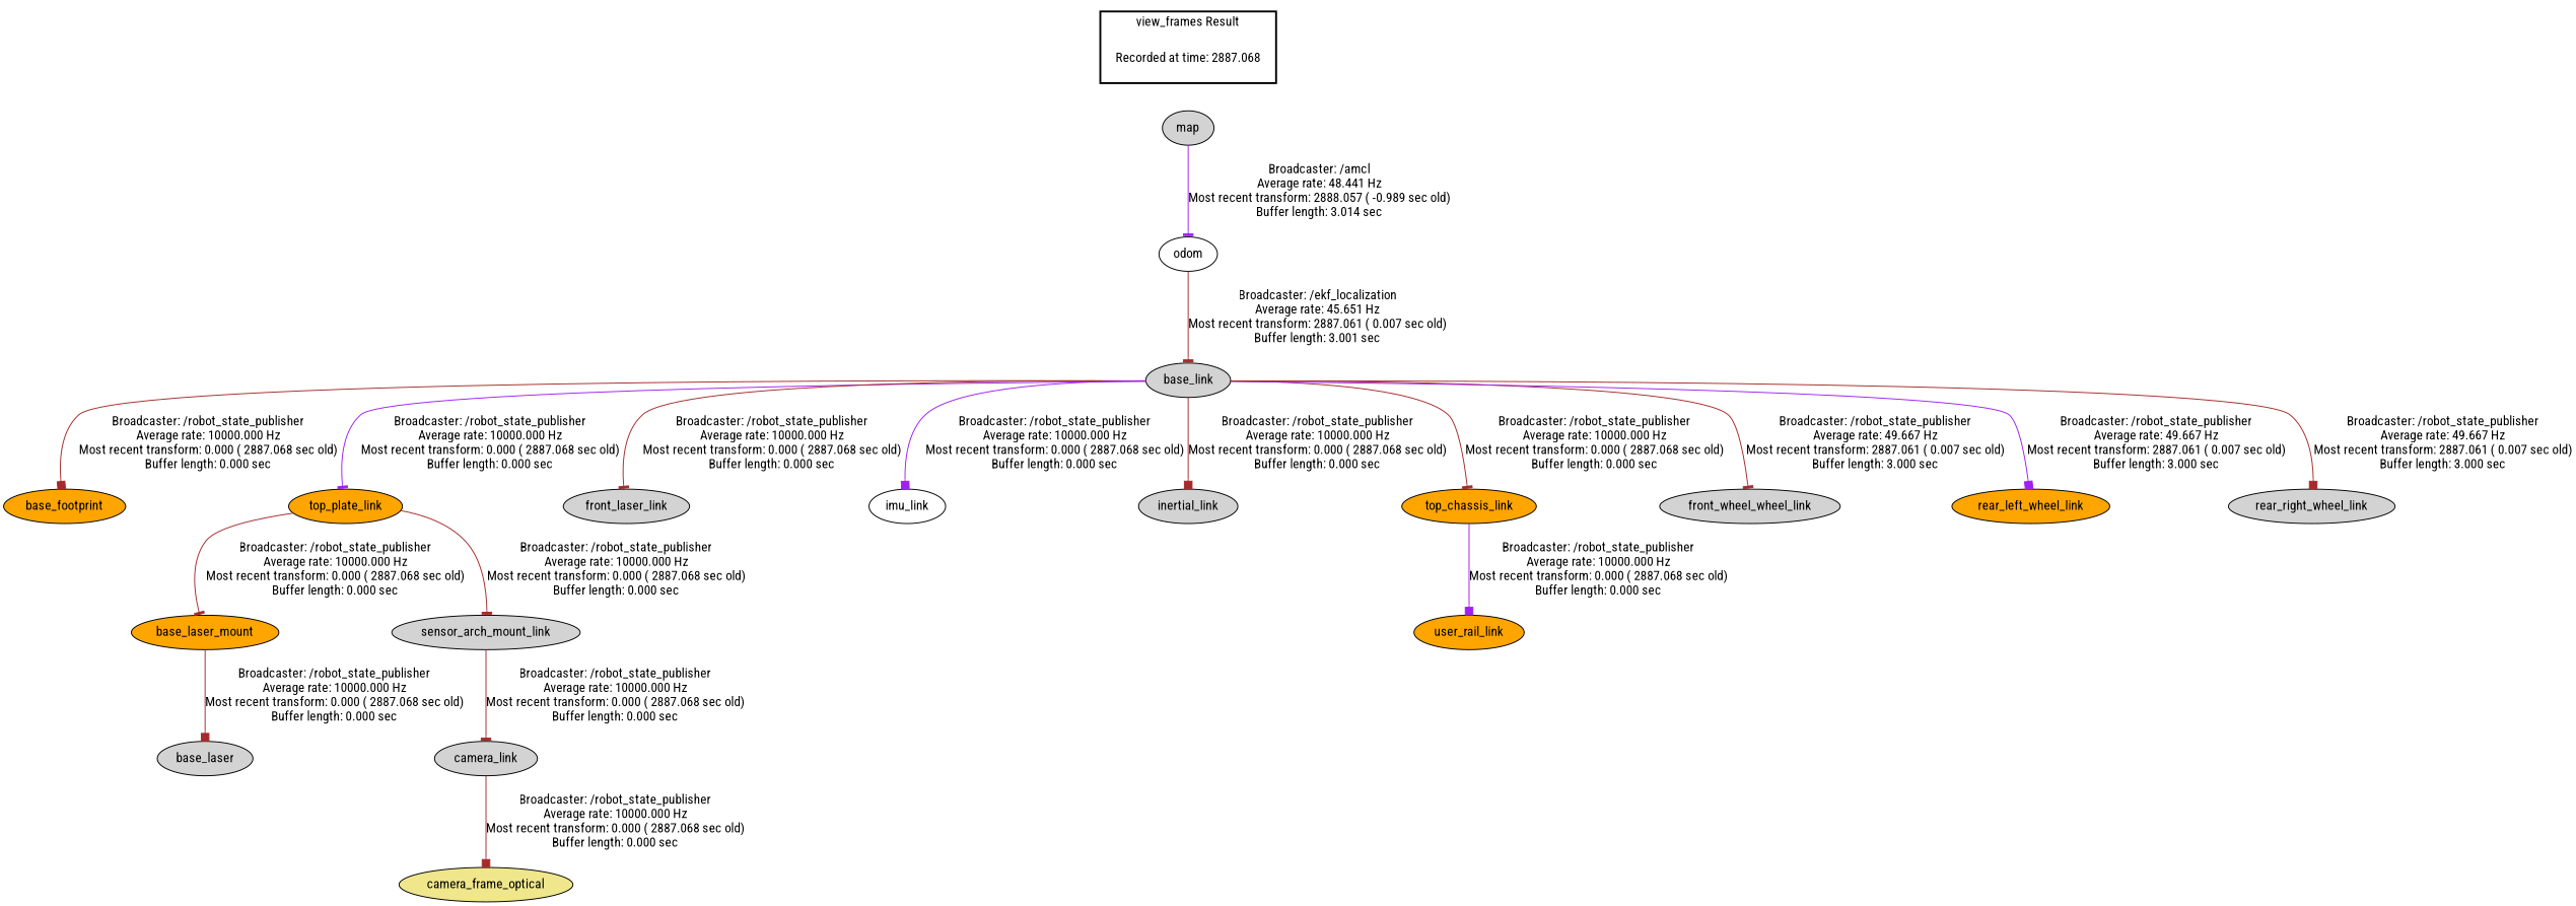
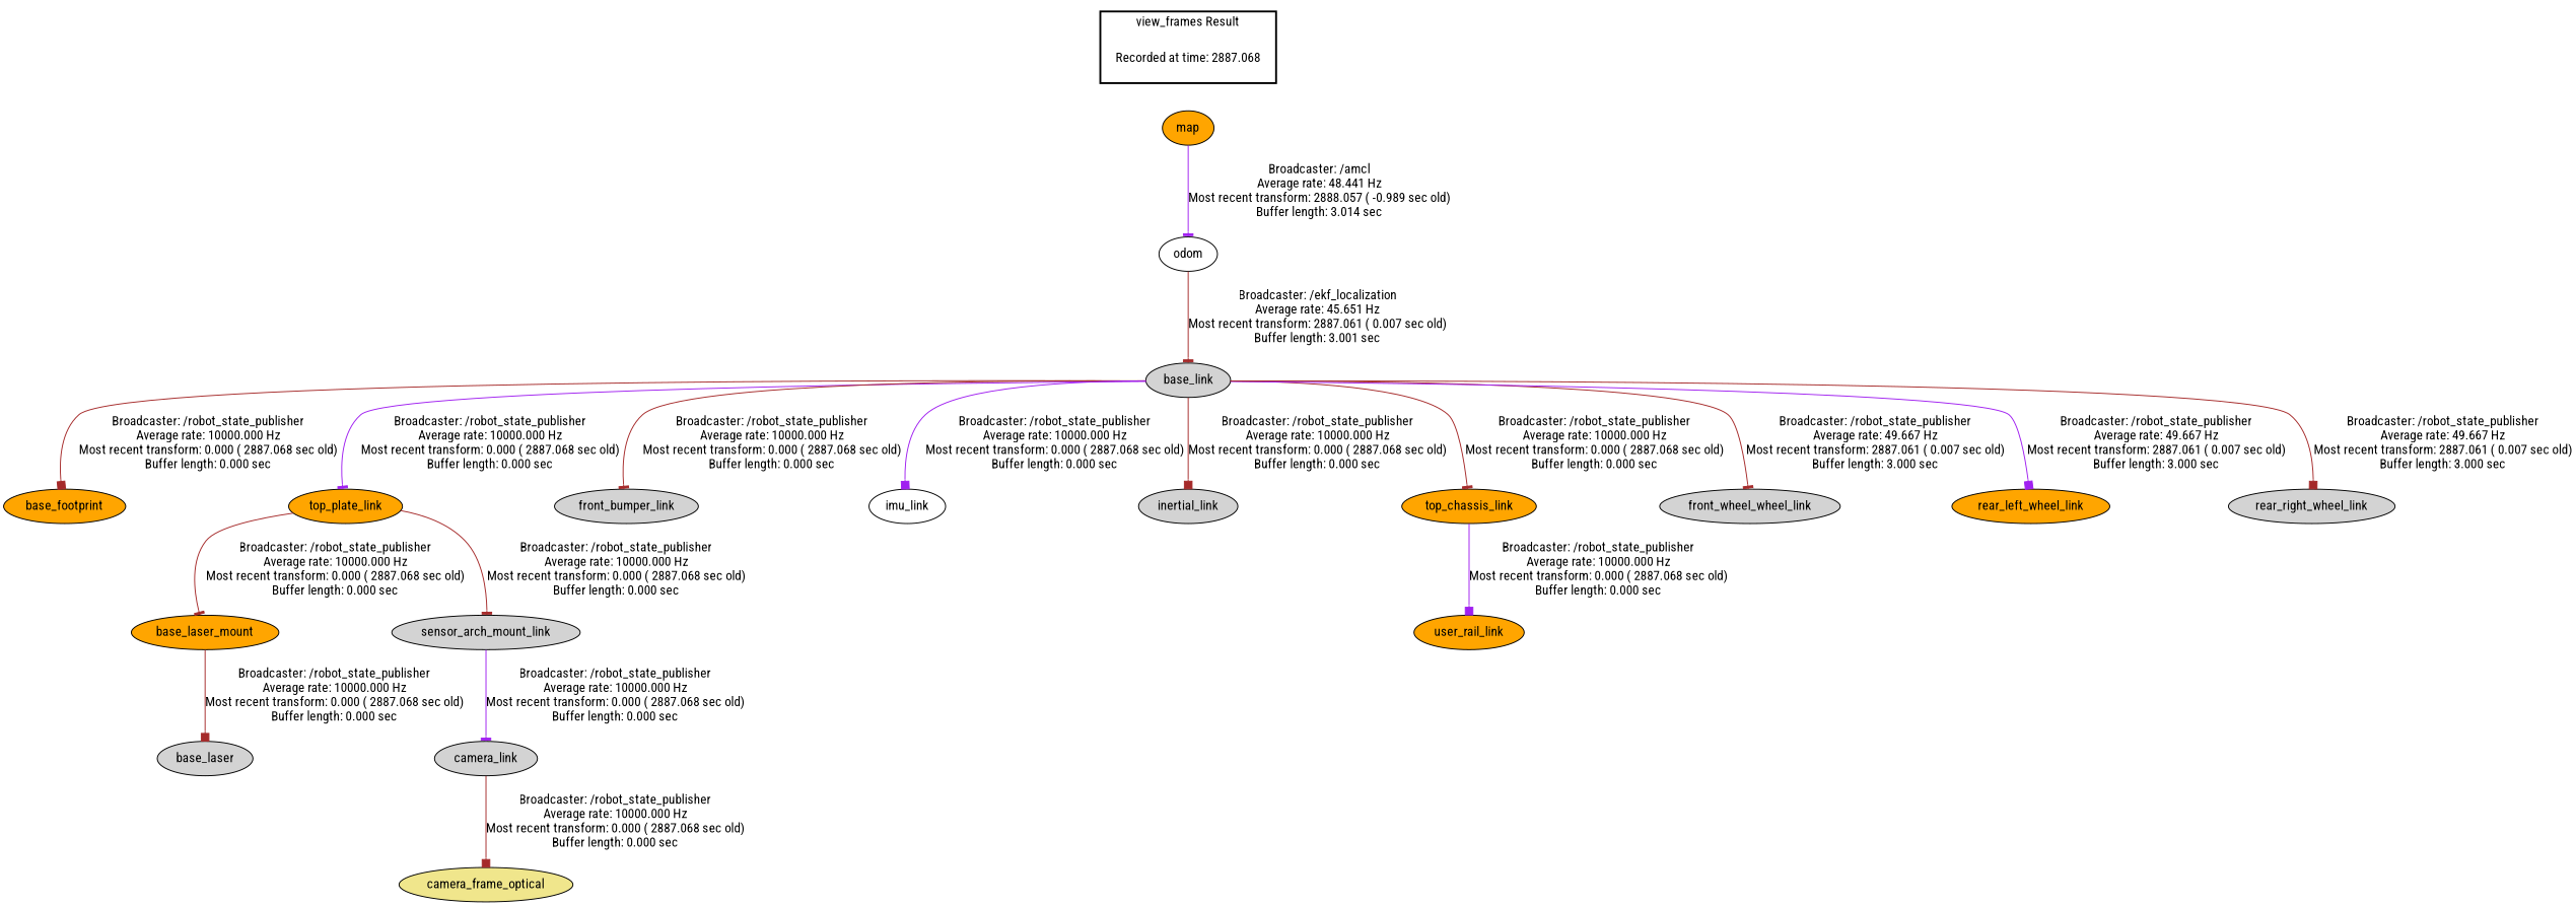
  digraph {
    fontname="Roboto Condensed"
    node [fillcolor=lightgrey fontname="Roboto Condensed" style=filled]
    edge [fontname="Roboto Condensed" arrowhead=tee color=brown]
    "Recorded at time: 2887.068" [fillcolor=white shape=plaintext]
-   map
+   map [fillcolor=orange]
    base_footprint [fillcolor=orange]
    base_link
    top_plate_link [fillcolor=orange]
-   front_bumper_link [label=front_laser_link]
+   front_bumper_link
    imu_link [fillcolor=white]
    inertial_link
    top_chassis_link [fillcolor=orange]
    n10 [label=front_wheel_wheel_link]
    rear_left_wheel_link [fillcolor=orange]
    rear_right_wheel_link
    base_laser_mount [fillcolor=orange]
    sensor_arch_mount_link
    user_rail_link [fillcolor=orange]
    odom [fillcolor=white]
    base_laser
    camera_link
    camera_frame_optical [fillcolor=khaki]
    subgraph cluster_1 {
      color=black
      label="view_frames Result"
      style=bold
      "Recorded at time: 2887.068"
    }
    "Recorded at time: 2887.068" -> map [style=invis arrowhead="" color=""]
    map -> odom [color=purple label="Broadcaster: /amcl\nAverage rate: 48.441 Hz\nMost recent transform: 2888.057 ( -0.989 sec old)\nBuffer length: 3.014 sec\n"]
    base_link -> base_footprint [arrowhead=box label="Broadcaster: /robot_state_publisher\nAverage rate: 10000.000 Hz\nMost recent transform: 0.000 ( 2887.068 sec old)\nBuffer length: 0.000 sec\n"]
    base_link -> top_plate_link [color=purple label="Broadcaster: /robot_state_publisher\nAverage rate: 10000.000 Hz\nMost recent transform: 0.000 ( 2887.068 sec old)\nBuffer length: 0.000 sec\n"]
    base_link -> front_bumper_link [label="Broadcaster: /robot_state_publisher\nAverage rate: 10000.000 Hz\nMost recent transform: 0.000 ( 2887.068 sec old)\nBuffer length: 0.000 sec\n"]
    base_link -> imu_link [arrowhead=box color=purple label="Broadcaster: /robot_state_publisher\nAverage rate: 10000.000 Hz\nMost recent transform: 0.000 ( 2887.068 sec old)\nBuffer length: 0.000 sec\n"]
    base_link -> inertial_link [arrowhead=box label="Broadcaster: /robot_state_publisher\nAverage rate: 10000.000 Hz\nMost recent transform: 0.000 ( 2887.068 sec old)\nBuffer length: 0.000 sec\n"]
    base_link -> top_chassis_link [label="Broadcaster: /robot_state_publisher\nAverage rate: 10000.000 Hz\nMost recent transform: 0.000 ( 2887.068 sec old)\nBuffer length: 0.000 sec\n"]
    base_link -> n10 [label="Broadcaster: /robot_state_publisher\nAverage rate: 49.667 Hz\nMost recent transform: 2887.061 ( 0.007 sec old)\nBuffer length: 3.000 sec\n"]
    base_link -> rear_left_wheel_link [arrowhead=box color=purple label="Broadcaster: /robot_state_publisher\nAverage rate: 49.667 Hz\nMost recent transform: 2887.061 ( 0.007 sec old)\nBuffer length: 3.000 sec\n"]
    base_link -> rear_right_wheel_link [arrowhead=box label="Broadcaster: /robot_state_publisher\nAverage rate: 49.667 Hz\nMost recent transform: 2887.061 ( 0.007 sec old)\nBuffer length: 3.000 sec\n"]
    top_plate_link -> base_laser_mount [label="Broadcaster: /robot_state_publisher\nAverage rate: 10000.000 Hz\nMost recent transform: 0.000 ( 2887.068 sec old)\nBuffer length: 0.000 sec\n"]
    top_plate_link -> sensor_arch_mount_link [label="Broadcaster: /robot_state_publisher\nAverage rate: 10000.000 Hz\nMost recent transform: 0.000 ( 2887.068 sec old)\nBuffer length: 0.000 sec\n"]
    top_chassis_link -> user_rail_link [arrowhead=box color=purple label="Broadcaster: /robot_state_publisher\nAverage rate: 10000.000 Hz\nMost recent transform: 0.000 ( 2887.068 sec old)\nBuffer length: 0.000 sec\n"]
    base_laser_mount -> base_laser [arrowhead=box label="Broadcaster: /robot_state_publisher\nAverage rate: 10000.000 Hz\nMost recent transform: 0.000 ( 2887.068 sec old)\nBuffer length: 0.000 sec\n"]
-   sensor_arch_mount_link -> camera_link [label="Broadcaster: /robot_state_publisher\nAverage rate: 10000.000 Hz\nMost recent transform: 0.000 ( 2887.068 sec old)\nBuffer length: 0.000 sec\n"]
+   sensor_arch_mount_link -> camera_link [color=purple label="Broadcaster: /robot_state_publisher\nAverage rate: 10000.000 Hz\nMost recent transform: 0.000 ( 2887.068 sec old)\nBuffer length: 0.000 sec\n"]
    odom -> base_link [label="Broadcaster: /ekf_localization\nAverage rate: 45.651 Hz\nMost recent transform: 2887.061 ( 0.007 sec old)\nBuffer length: 3.001 sec\n"]
    camera_link -> camera_frame_optical [arrowhead=box label="Broadcaster: /robot_state_publisher\nAverage rate: 10000.000 Hz\nMost recent transform: 0.000 ( 2887.068 sec old)\nBuffer length: 0.000 sec\n"]
  }
